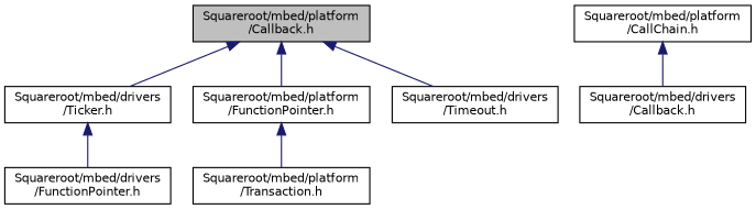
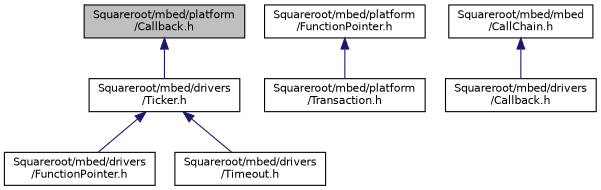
  digraph {
    node [color=black fillcolor=white fontname=Helvetica fontsize=10 shape=record style=filled]
    edge [color=midnightblue dir=back fontname=Helvetica fontsize=10 labelfontname=Helvetica labelfontsize=10 style=solid]
    n1 [fillcolor=grey75 fontcolor=black height=0.2 label="Squareroot/mbed/platform\l/Callback.h" width=0.4]
    n2 [height=0.2 label="Squareroot/mbed/drivers\l/Ticker.h" width=0.4]
    n3 [height=0.2 label="Squareroot/mbed/platform\l/FunctionPointer.h" width=0.4]
    n4 [height=0.2 label="Squareroot/mbed/drivers\l/FunctionPointer.h" width=0.4]
    n5 [height=0.2 label="Squareroot/mbed/drivers\l/Timeout.h" width=0.4]
-   n6 [height=0.2 label="Squareroot/mbed/platform\l/CallChain.h" width=0.4]
+   n6 [height=0.2 label="Squareroot/mbed/mbed\l/CallChain.h" width=0.4]
    n7 [height=0.2 label="Squareroot/mbed/drivers\l/Callback.h" width=0.4]
    n8 [height=0.2 label="Squareroot/mbed/platform\l/Transaction.h" width=0.4]
    n1 -> n2
-   n1 -> n3
    n2 -> n4
-   n1 -> n5
+   n2 -> n5
    n3 -> n8
    n6 -> n7
  }
